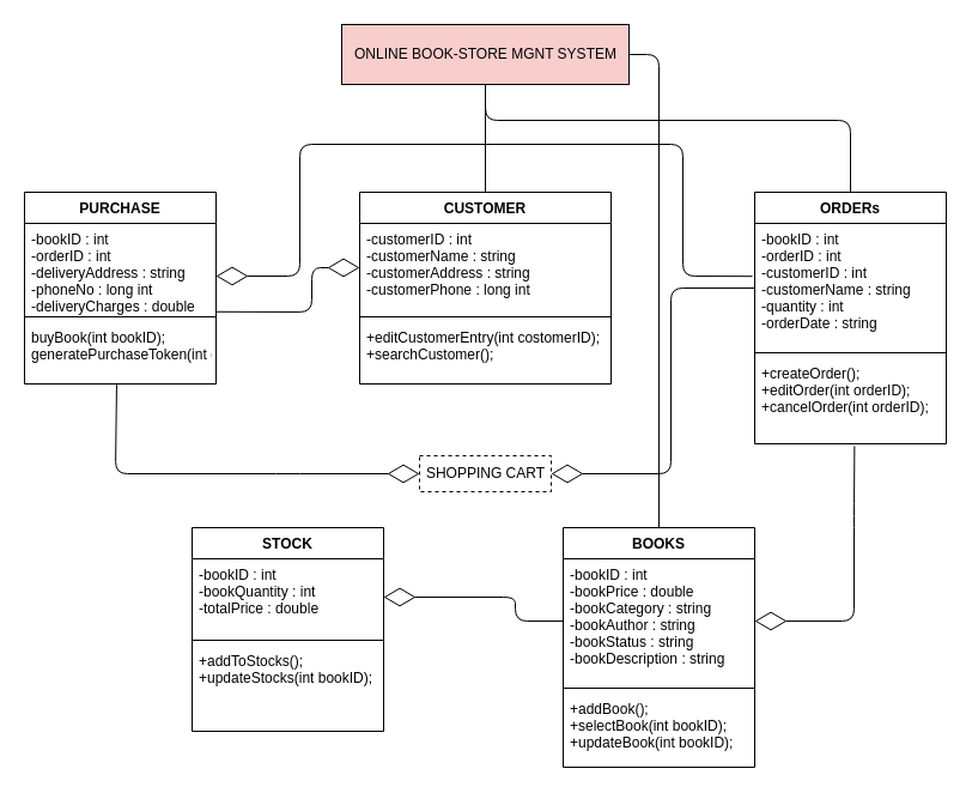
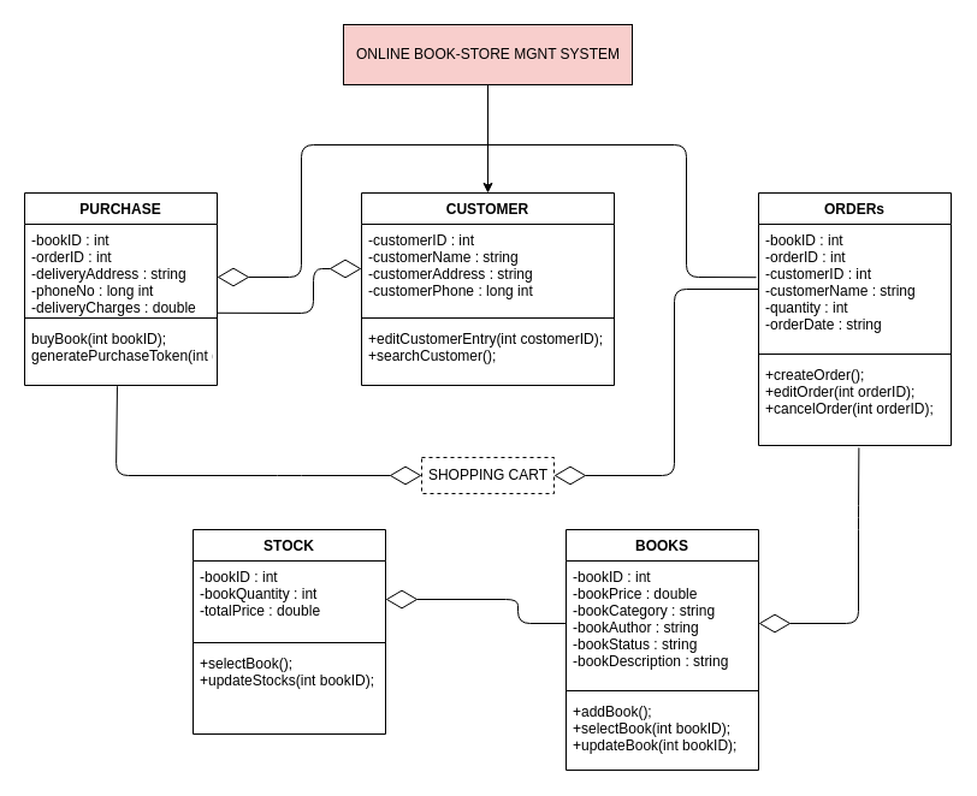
  <mxCell id="0" />
  <mxCell id="1" parent="0" />
  <mxCell id="2" value="CUSTOMER" style="swimlane;fontStyle=1;align=center;verticalAlign=top;childLayout=stackLayout;horizontal=1;startSize=26;horizontalStack=0;resizeParent=1;resizeParentMax=0;resizeLast=0;collapsible=1;marginBottom=0;" parent="1" vertex="1"><mxGeometry x="300" y="160" width="210" height="160" as="geometry"><mxRectangle x="330" y="180" width="110" height="30" as="alternateBounds" /></mxGeometry></mxCell>
  <mxCell id="3" value="-customerID : int&#10;-customerName : string&#10;-customerAddress : string&#10;-customerPhone : long int" style="text;strokeColor=none;fillColor=none;align=left;verticalAlign=top;spacingLeft=4;spacingRight=4;overflow=hidden;rotatable=0;points=[[0,0.5],[1,0.5]];portConstraint=eastwest;" parent="2" vertex="1"><mxGeometry y="26" width="210" height="74" as="geometry" /></mxCell>
  <mxCell id="4" value="" style="line;strokeWidth=1;fillColor=none;align=left;verticalAlign=middle;spacingTop=-1;spacingLeft=3;spacingRight=3;rotatable=0;labelPosition=right;points=[];portConstraint=eastwest;strokeColor=inherit;" parent="2" vertex="1"><mxGeometry y="100" width="210" height="8" as="geometry" /></mxCell>
  <mxCell id="5" value="+editCustomerEntry(int costomerID);&#10;+searchCustomer();" style="text;strokeColor=none;fillColor=none;align=left;verticalAlign=top;spacingLeft=4;spacingRight=4;overflow=hidden;rotatable=0;points=[[0,0.5],[1,0.5]];portConstraint=eastwest;" parent="2" vertex="1"><mxGeometry y="108" width="210" height="52" as="geometry" /></mxCell>
  <mxCell id="6" value="BOOKS" style="swimlane;fontStyle=1;align=center;verticalAlign=top;childLayout=stackLayout;horizontal=1;startSize=26;horizontalStack=0;resizeParent=1;resizeParentMax=0;resizeLast=0;collapsible=1;marginBottom=0;" parent="1" vertex="1"><mxGeometry x="470" y="440" width="160" height="200" as="geometry" /></mxCell>
  <mxCell id="7" value="-bookID : int&#10;-bookPrice : double&#10;-bookCategory : string&#10;-bookAuthor : string&#10;-bookStatus : string&#10;-bookDescription : string" style="text;strokeColor=none;fillColor=none;align=left;verticalAlign=top;spacingLeft=4;spacingRight=4;overflow=hidden;rotatable=0;points=[[0,0.5],[1,0.5]];portConstraint=eastwest;" parent="6" vertex="1"><mxGeometry y="26" width="160" height="104" as="geometry" /></mxCell>
  <mxCell id="8" value="" style="line;strokeWidth=1;fillColor=none;align=left;verticalAlign=middle;spacingTop=-1;spacingLeft=3;spacingRight=3;rotatable=0;labelPosition=right;points=[];portConstraint=eastwest;strokeColor=inherit;" parent="6" vertex="1"><mxGeometry y="130" width="160" height="8" as="geometry" /></mxCell>
  <mxCell id="9" value="+addBook();&#10;+selectBook(int bookID);&#10;+updateBook(int bookID);" style="text;strokeColor=none;fillColor=none;align=left;verticalAlign=top;spacingLeft=4;spacingRight=4;overflow=hidden;rotatable=0;points=[[0,0.5],[1,0.5]];portConstraint=eastwest;" parent="6" vertex="1"><mxGeometry y="138" width="160" height="62" as="geometry" /></mxCell>
  <mxCell id="10" value="ORDERs" style="swimlane;fontStyle=1;align=center;verticalAlign=top;childLayout=stackLayout;horizontal=1;startSize=26;horizontalStack=0;resizeParent=1;resizeParentMax=0;resizeLast=0;collapsible=1;marginBottom=0;" parent="1" vertex="1"><mxGeometry x="630" y="160" width="160" height="210" as="geometry" /></mxCell>
  <mxCell id="11" value="-bookID : int&#10;-orderID : int&#10;-customerID : int&#10;-customerName : string&#10;-quantity : int&#10;-orderDate : string" style="text;strokeColor=none;fillColor=none;align=left;verticalAlign=top;spacingLeft=4;spacingRight=4;overflow=hidden;rotatable=0;points=[[0,0.5],[1,0.5]];portConstraint=eastwest;" parent="10" vertex="1"><mxGeometry y="26" width="160" height="104" as="geometry" /></mxCell>
  <mxCell id="12" value="" style="line;strokeWidth=1;fillColor=none;align=left;verticalAlign=middle;spacingTop=-1;spacingLeft=3;spacingRight=3;rotatable=0;labelPosition=right;points=[];portConstraint=eastwest;strokeColor=inherit;" parent="10" vertex="1"><mxGeometry y="130" width="160" height="8" as="geometry" /></mxCell>
  <mxCell id="13" value="+createOrder();&#10;+editOrder(int orderID);&#10;+cancelOrder(int orderID);" style="text;strokeColor=none;fillColor=none;align=left;verticalAlign=top;spacingLeft=4;spacingRight=4;overflow=hidden;rotatable=0;points=[[0,0.5],[1,0.5]];portConstraint=eastwest;" parent="10" vertex="1"><mxGeometry y="138" width="160" height="72" as="geometry" /></mxCell>
  <mxCell id="14" value="STOCK" style="swimlane;fontStyle=1;align=center;verticalAlign=top;childLayout=stackLayout;horizontal=1;startSize=26;horizontalStack=0;resizeParent=1;resizeParentMax=0;resizeLast=0;collapsible=1;marginBottom=0;" parent="1" vertex="1"><mxGeometry x="160" y="440" width="160" height="170" as="geometry" /></mxCell>
  <mxCell id="15" value="-bookID : int&#10;-bookQuantity : int&#10;-totalPrice : double" style="text;strokeColor=none;fillColor=none;align=left;verticalAlign=top;spacingLeft=4;spacingRight=4;overflow=hidden;rotatable=0;points=[[0,0.5],[1,0.5]];portConstraint=eastwest;" parent="14" vertex="1"><mxGeometry y="26" width="160" height="64" as="geometry" /></mxCell>
  <mxCell id="16" value="" style="line;strokeWidth=1;fillColor=none;align=left;verticalAlign=middle;spacingTop=-1;spacingLeft=3;spacingRight=3;rotatable=0;labelPosition=right;points=[];portConstraint=eastwest;strokeColor=inherit;" parent="14" vertex="1"><mxGeometry y="90" width="160" height="8" as="geometry" /></mxCell>
- <mxCell id="17" value="+addToStocks();&#10;+updateStocks(int bookID);" style="text;strokeColor=none;fillColor=none;align=left;verticalAlign=top;spacingLeft=4;spacingRight=4;overflow=hidden;rotatable=0;points=[[0,0.5],[1,0.5]];portConstraint=eastwest;" parent="14" vertex="1"><mxGeometry y="98" width="160" height="72" as="geometry" /></mxCell>
+ <mxCell id="17" value="+selectBook();&#10;+updateStocks(int bookID);" style="text;strokeColor=none;fillColor=none;align=left;verticalAlign=top;spacingLeft=4;spacingRight=4;overflow=hidden;rotatable=0;points=[[0,0.5],[1,0.5]];portConstraint=eastwest;" parent="14" vertex="1"><mxGeometry y="98" width="160" height="72" as="geometry" /></mxCell>
  <mxCell id="18" value="PURCHASE" style="swimlane;fontStyle=1;align=center;verticalAlign=top;childLayout=stackLayout;horizontal=1;startSize=26;horizontalStack=0;resizeParent=1;resizeParentMax=0;resizeLast=0;collapsible=1;marginBottom=0;" parent="1" vertex="1"><mxGeometry x="20" y="160" width="160" height="160" as="geometry" /></mxCell>
  <mxCell id="19" value="-bookID : int&#10;-orderID : int&#10;-deliveryAddress : string&#10;-phoneNo : long int&#10;-deliveryCharges : double" style="text;strokeColor=none;fillColor=none;align=left;verticalAlign=top;spacingLeft=4;spacingRight=4;overflow=hidden;rotatable=0;points=[[0,0.5],[1,0.5]];portConstraint=eastwest;" parent="18" vertex="1"><mxGeometry y="26" width="160" height="74" as="geometry" /></mxCell>
  <mxCell id="20" value="" style="line;strokeWidth=1;fillColor=none;align=left;verticalAlign=middle;spacingTop=-1;spacingLeft=3;spacingRight=3;rotatable=0;labelPosition=right;points=[];portConstraint=eastwest;strokeColor=inherit;" parent="18" vertex="1"><mxGeometry y="100" width="160" height="8" as="geometry" /></mxCell>
  <mxCell id="21" value="buyBook(int bookID);&#10;generatePurchaseToken(int orderID);" style="text;strokeColor=none;fillColor=none;align=left;verticalAlign=top;spacingLeft=4;spacingRight=4;overflow=hidden;rotatable=0;points=[[0,0.5],[1,0.5]];portConstraint=eastwest;" parent="18" vertex="1"><mxGeometry y="108" width="160" height="52" as="geometry" /></mxCell>
  <mxCell id="22" value="SHOPPING CART" style="html=1;dashed=1;" parent="1" vertex="1"><mxGeometry x="350" y="380" width="110" height="30" as="geometry" /></mxCell>
  <mxCell id="23" value="" style="endArrow=diamondThin;endFill=0;endSize=24;html=1;entryX=0;entryY=0.5;entryDx=0;entryDy=0;exitX=0.481;exitY=1.014;exitDx=0;exitDy=0;exitPerimeter=0;" parent="1" source="21" target="22" edge="1"><mxGeometry width="160" relative="1" as="geometry"><mxPoint x="160" y="400" as="sourcePoint" /><mxPoint x="580" y="440" as="targetPoint" /><Array as="points"><mxPoint x="96" y="395" /><mxPoint x="240" y="395" /></Array></mxGeometry></mxCell>
  <mxCell id="24" value="" style="endArrow=diamondThin;endFill=0;endSize=24;html=1;entryX=1;entryY=0.5;entryDx=0;entryDy=0;" parent="1" target="22" edge="1"><mxGeometry width="160" relative="1" as="geometry"><mxPoint x="630" y="240" as="sourcePoint" /><mxPoint x="580" y="440" as="targetPoint" /><Array as="points"><mxPoint x="560" y="240" /><mxPoint x="560" y="395" /></Array></mxGeometry></mxCell>
  <mxCell id="25" value="" style="endArrow=diamondThin;endFill=0;endSize=24;html=1;exitX=0;exitY=0.5;exitDx=0;exitDy=0;entryX=1;entryY=0.5;entryDx=0;entryDy=0;" parent="1" source="7" target="15" edge="1"><mxGeometry width="160" relative="1" as="geometry"><mxPoint x="420" y="440" as="sourcePoint" /><mxPoint x="580" y="440" as="targetPoint" /><Array as="points"><mxPoint x="430" y="518" /><mxPoint x="430" y="498" /></Array></mxGeometry></mxCell>
  <mxCell id="26" value="" style="endArrow=diamondThin;endFill=0;endSize=24;html=1;exitX=0.521;exitY=1.026;exitDx=0;exitDy=0;exitPerimeter=0;entryX=1;entryY=0.5;entryDx=0;entryDy=0;" parent="1" source="13" target="7" edge="1"><mxGeometry width="160" relative="1" as="geometry"><mxPoint x="420" y="440" as="sourcePoint" /><mxPoint x="580" y="440" as="targetPoint" /><Array as="points"><mxPoint x="713" y="430" /><mxPoint x="713" y="518" /></Array></mxGeometry></mxCell>
  <mxCell id="27" value="" style="endArrow=diamondThin;endFill=0;endSize=24;html=1;entryX=0;entryY=0.5;entryDx=0;entryDy=0;exitX=1.001;exitY=0.997;exitDx=0;exitDy=0;exitPerimeter=0;" parent="1" source="19" target="3" edge="1"><mxGeometry width="160" relative="1" as="geometry"><mxPoint x="210" y="310" as="sourcePoint" /><mxPoint x="600" y="380" as="targetPoint" /><Array as="points"><mxPoint x="260" y="260" /><mxPoint x="260" y="223" /></Array></mxGeometry></mxCell>
  <mxCell id="28" value="" style="endArrow=diamondThin;endFill=0;endSize=24;html=1;exitX=-0.012;exitY=0.425;exitDx=0;exitDy=0;exitPerimeter=0;" parent="1" source="11" edge="1"><mxGeometry width="160" relative="1" as="geometry"><mxPoint x="440" y="380" as="sourcePoint" /><mxPoint x="180" y="230" as="targetPoint" /><Array as="points"><mxPoint x="570" y="230" /><mxPoint x="570" y="120" /><mxPoint x="250" y="120" /><mxPoint x="250" y="230" /></Array></mxGeometry></mxCell>
  <mxCell id="29" value="ONLINE BOOK-STORE MGNT SYSTEM" style="html=1;fillColor=#f8cecc;" parent="1" vertex="1"><mxGeometry x="285" y="20" width="240" height="50" as="geometry" /></mxCell>
- <mxCell id="30" value="" style="endArrow=none;html=1;entryX=0.5;entryY=1;entryDx=0;entryDy=0;exitX=0.5;exitY=0;exitDx=0;exitDy=0;" parent="1" source="10" target="29" edge="1"><mxGeometry width="50" height="50" relative="1" as="geometry"><mxPoint x="490" y="250" as="sourcePoint" /><mxPoint x="540" y="200" as="targetPoint" /><Array as="points"><mxPoint x="710" y="100" /><mxPoint x="405" y="100" /></Array></mxGeometry></mxCell>
- <mxCell id="31" value="" style="endArrow=none;html=1;exitX=0.5;exitY=1;exitDx=0;exitDy=0;entryX=0.5;entryY=0;entryDx=0;entryDy=0;" parent="1" source="29" target="2" edge="1"><mxGeometry width="50" height="50" relative="1" as="geometry"><mxPoint x="490" y="250" as="sourcePoint" /><mxPoint x="540" y="200" as="targetPoint" /></mxGeometry></mxCell>
- <mxCell id="32" value="" style="endArrow=none;html=1;exitX=0.5;exitY=0;exitDx=0;exitDy=0;entryX=1;entryY=0.5;entryDx=0;entryDy=0;" parent="1" source="6" target="29" edge="1"><mxGeometry width="50" height="50" relative="1" as="geometry"><mxPoint x="490" y="250" as="sourcePoint" /><mxPoint x="540" y="200" as="targetPoint" /><Array as="points"><mxPoint x="550" y="45" /></Array></mxGeometry></mxCell>
+ <mxCell id="31" value="" style="endArrow=classic;html=1;exitX=0.5;exitY=1;exitDx=0;exitDy=0;entryX=0.5;entryY=0;entryDx=0;entryDy=0;" parent="1" source="29" target="2" edge="1"><mxGeometry width="50" height="50" relative="1" as="geometry"><mxPoint x="490" y="250" as="sourcePoint" /><mxPoint x="540" y="200" as="targetPoint" /></mxGeometry></mxCell>
